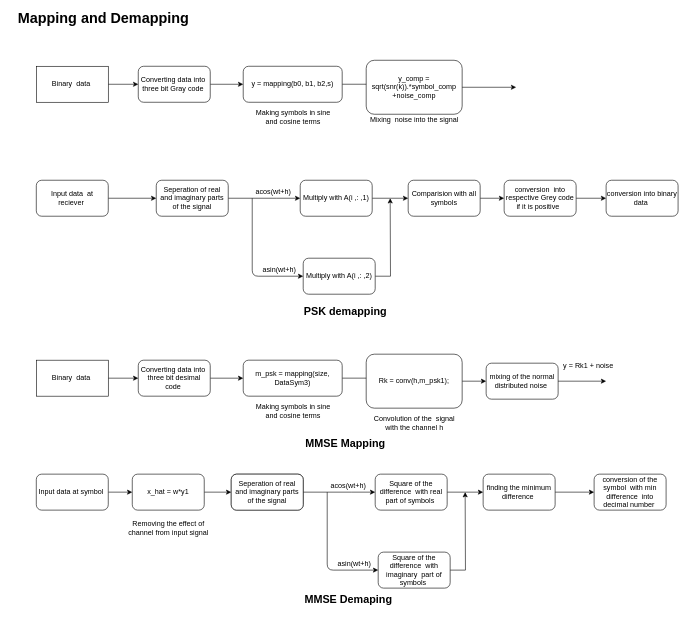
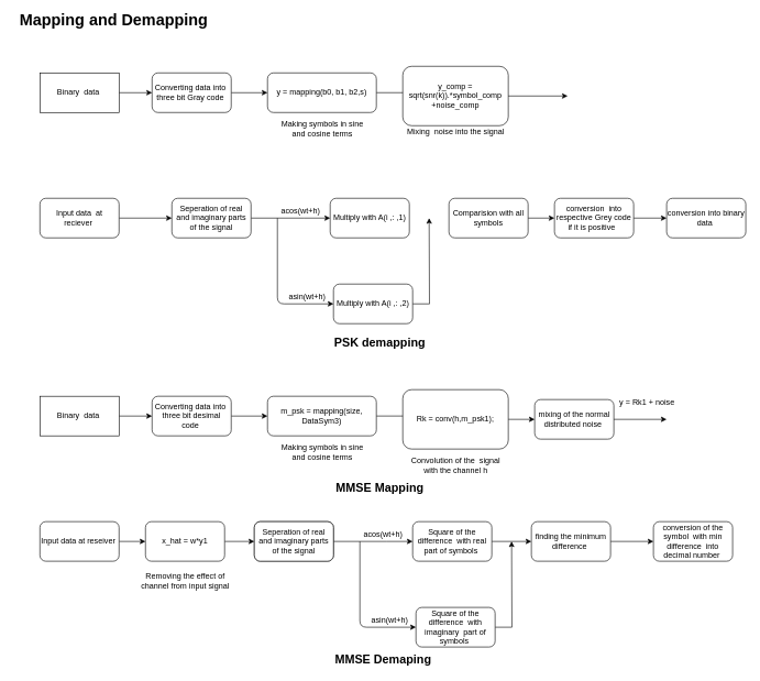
  <mxCell id="0" />
  <mxCell id="1" parent="0" />
  <mxCell id="2" style="edgeStyle=orthogonalEdgeStyle;rounded=0;orthogonalLoop=1;jettySize=auto;html=1;entryX=0;entryY=0.5;entryDx=0;entryDy=0;" parent="1" source="3" target="5" edge="1"><mxGeometry relative="1" as="geometry" /></mxCell>
  <mxCell id="3" value="Binary&amp;nbsp; data&amp;nbsp;" style="rounded=0;whiteSpace=wrap;html=1;" parent="1" vertex="1"><mxGeometry x="60" y="110" width="120" height="60" as="geometry" /></mxCell>
  <mxCell id="4" style="edgeStyle=orthogonalEdgeStyle;rounded=0;orthogonalLoop=1;jettySize=auto;html=1;entryX=0;entryY=0.5;entryDx=0;entryDy=0;" edge="1" parent="1" source="5" target="7"><mxGeometry relative="1" as="geometry" /></mxCell>
  <mxCell id="5" value="Converting data into&amp;nbsp; three bit Gray code&amp;nbsp;" style="rounded=1;whiteSpace=wrap;html=1;" parent="1" vertex="1"><mxGeometry x="230" y="110" width="120" height="60" as="geometry" /></mxCell>
  <mxCell id="6" style="edgeStyle=orthogonalEdgeStyle;rounded=0;orthogonalLoop=1;jettySize=auto;html=1;entryX=0.071;entryY=0.444;entryDx=0;entryDy=0;entryPerimeter=0;" edge="1" parent="1" source="7" target="8"><mxGeometry relative="1" as="geometry" /></mxCell>
  <mxCell id="7" value="y = mapping(b0, b1, b2,s)" style="rounded=1;whiteSpace=wrap;html=1;" parent="1" vertex="1"><mxGeometry x="405" y="110" width="165" height="60" as="geometry" /></mxCell>
  <mxCell id="8" value="y_comp = sqrt(snr(k)).*symbol_comp +noise_comp" style="rounded=1;whiteSpace=wrap;html=1;" parent="1" vertex="1"><mxGeometry x="610" y="100" width="160" height="90" as="geometry" /></mxCell>
  <mxCell id="9" style="edgeStyle=orthogonalEdgeStyle;rounded=0;orthogonalLoop=1;jettySize=auto;html=1;" parent="1" source="10" target="12" edge="1"><mxGeometry relative="1" as="geometry" /></mxCell>
  <mxCell id="10" value="Input data&amp;nbsp; at reciever&amp;nbsp;" style="rounded=1;whiteSpace=wrap;html=1;" parent="1" vertex="1"><mxGeometry x="60" y="300" width="120" height="60" as="geometry" /></mxCell>
  <mxCell id="11" style="edgeStyle=orthogonalEdgeStyle;rounded=0;orthogonalLoop=1;jettySize=auto;html=1;entryX=0;entryY=0.5;entryDx=0;entryDy=0;" parent="1" source="12" target="14" edge="1"><mxGeometry relative="1" as="geometry"><Array as="points"><mxPoint x="460" y="330" /><mxPoint x="460" y="330" /></Array></mxGeometry></mxCell>
  <mxCell id="12" value="Seperation of real and imaginary parts of the signal" style="rounded=1;whiteSpace=wrap;html=1;" parent="1" vertex="1"><mxGeometry x="260" y="300" width="120" height="60" as="geometry" /></mxCell>
- <mxCell id="13" style="edgeStyle=orthogonalEdgeStyle;rounded=0;orthogonalLoop=1;jettySize=auto;html=1;entryX=0;entryY=0.5;entryDx=0;entryDy=0;" parent="1" source="14" target="21" edge="1"><mxGeometry relative="1" as="geometry" /></mxCell>
  <mxCell id="14" value="Multiply with A(i ,: ,1)" style="rounded=1;whiteSpace=wrap;html=1;" parent="1" vertex="1"><mxGeometry x="500" y="300" width="120" height="60" as="geometry" /></mxCell>
  <mxCell id="15" style="edgeStyle=orthogonalEdgeStyle;rounded=0;orthogonalLoop=1;jettySize=auto;html=1;" parent="1" source="16" edge="1"><mxGeometry relative="1" as="geometry"><mxPoint x="650" y="330" as="targetPoint" /></mxGeometry></mxCell>
  <mxCell id="16" value="Multiply with A(i ,: ,2)" style="rounded=1;whiteSpace=wrap;html=1;" parent="1" vertex="1"><mxGeometry x="505" y="430" width="120" height="60" as="geometry" /></mxCell>
  <mxCell id="17" value="" style="endArrow=classic;html=1;entryX=0;entryY=0.5;entryDx=0;entryDy=0;" parent="1" target="16" edge="1"><mxGeometry width="50" height="50" relative="1" as="geometry"><mxPoint x="420" y="330" as="sourcePoint" /><mxPoint x="420" y="470" as="targetPoint" /><Array as="points"><mxPoint x="420" y="460" /></Array></mxGeometry></mxCell>
  <mxCell id="18" value="acos(wt+h)" style="text;html=1;align=center;verticalAlign=middle;resizable=0;points=[];autosize=1;" parent="1" vertex="1"><mxGeometry x="420" y="310" width="70" height="20" as="geometry" /></mxCell>
  <mxCell id="19" value="asin(wt+h)" style="text;html=1;align=center;verticalAlign=middle;resizable=0;points=[];autosize=1;" parent="1" vertex="1"><mxGeometry x="430" y="440" width="70" height="20" as="geometry" /></mxCell>
  <mxCell id="20" style="edgeStyle=orthogonalEdgeStyle;rounded=0;orthogonalLoop=1;jettySize=auto;html=1;entryX=0;entryY=0.5;entryDx=0;entryDy=0;" parent="1" source="21" target="23" edge="1"><mxGeometry relative="1" as="geometry" /></mxCell>
  <mxCell id="21" value="Comparision with all symbols" style="rounded=1;whiteSpace=wrap;html=1;" parent="1" vertex="1"><mxGeometry x="680" y="300" width="120" height="60" as="geometry" /></mxCell>
  <mxCell id="22" style="edgeStyle=orthogonalEdgeStyle;rounded=0;orthogonalLoop=1;jettySize=auto;html=1;entryX=0;entryY=0.5;entryDx=0;entryDy=0;" parent="1" source="23" target="24" edge="1"><mxGeometry relative="1" as="geometry" /></mxCell>
  <mxCell id="23" value="conversion&amp;nbsp; into respective Grey code if it is positive&amp;nbsp;&amp;nbsp;" style="rounded=1;whiteSpace=wrap;html=1;" parent="1" vertex="1"><mxGeometry x="840" y="300" width="120" height="60" as="geometry" /></mxCell>
  <mxCell id="24" value="conversion into binary data&amp;nbsp;" style="rounded=1;whiteSpace=wrap;html=1;" parent="1" vertex="1"><mxGeometry x="1010" y="300" width="120" height="60" as="geometry" /></mxCell>
  <mxCell id="25" value="Making symbols in sine&lt;br&gt;&amp;nbsp;and cosine terms&amp;nbsp;" style="text;html=1;align=center;verticalAlign=middle;resizable=0;points=[];autosize=1;" parent="1" vertex="1"><mxGeometry x="417.5" y="180" width="140" height="30" as="geometry" /></mxCell>
  <mxCell id="26" value="Mixing&amp;nbsp; noise into the signal" style="text;html=1;align=center;verticalAlign=middle;resizable=0;points=[];autosize=1;" parent="1" vertex="1"><mxGeometry x="610" y="190" width="160" height="20" as="geometry" /></mxCell>
  <mxCell id="27" style="edgeStyle=orthogonalEdgeStyle;rounded=0;orthogonalLoop=1;jettySize=auto;html=1;entryX=0;entryY=0.5;entryDx=0;entryDy=0;" edge="1" parent="1" source="28" target="30"><mxGeometry relative="1" as="geometry" /></mxCell>
  <mxCell id="28" value="Binary&amp;nbsp; data&amp;nbsp;" style="rounded=0;whiteSpace=wrap;html=1;" vertex="1" parent="1"><mxGeometry x="60" y="600" width="120" height="60" as="geometry" /></mxCell>
  <mxCell id="29" style="edgeStyle=orthogonalEdgeStyle;rounded=0;orthogonalLoop=1;jettySize=auto;html=1;entryX=0;entryY=0.5;entryDx=0;entryDy=0;" edge="1" parent="1" source="30" target="32"><mxGeometry relative="1" as="geometry" /></mxCell>
  <mxCell id="30" value="Converting data into&amp;nbsp; three bit desimal code&amp;nbsp;" style="rounded=1;whiteSpace=wrap;html=1;" vertex="1" parent="1"><mxGeometry x="230" y="600" width="120" height="60" as="geometry" /></mxCell>
  <mxCell id="31" style="edgeStyle=orthogonalEdgeStyle;rounded=0;orthogonalLoop=1;jettySize=auto;html=1;entryX=0.071;entryY=0.444;entryDx=0;entryDy=0;entryPerimeter=0;" edge="1" parent="1" source="32" target="34"><mxGeometry relative="1" as="geometry" /></mxCell>
  <mxCell id="32" value="m_psk = mapping(size, DataSym3)" style="rounded=1;whiteSpace=wrap;html=1;" vertex="1" parent="1"><mxGeometry x="405" y="600" width="165" height="60" as="geometry" /></mxCell>
  <mxCell id="33" style="edgeStyle=orthogonalEdgeStyle;rounded=0;orthogonalLoop=1;jettySize=auto;html=1;" edge="1" parent="1" source="34" target="37"><mxGeometry relative="1" as="geometry" /></mxCell>
  <mxCell id="34" value="Rk = conv(h,m_psk1);" style="rounded=1;whiteSpace=wrap;html=1;" vertex="1" parent="1"><mxGeometry x="610" y="590" width="160" height="90" as="geometry" /></mxCell>
  <mxCell id="35" value="Making symbols in sine&lt;br&gt;&amp;nbsp;and cosine terms&amp;nbsp;" style="text;html=1;align=center;verticalAlign=middle;resizable=0;points=[];autosize=1;" vertex="1" parent="1"><mxGeometry x="417.5" y="670" width="140" height="30" as="geometry" /></mxCell>
  <mxCell id="36" value="Convolution of the&amp;nbsp; signal &lt;br&gt;with the channel h" style="text;html=1;align=center;verticalAlign=middle;resizable=0;points=[];autosize=1;" vertex="1" parent="1"><mxGeometry x="615" y="690" width="150" height="30" as="geometry" /></mxCell>
  <mxCell id="37" value="mixing of the normal distributed noise&amp;nbsp;" style="rounded=1;whiteSpace=wrap;html=1;" vertex="1" parent="1"><mxGeometry x="810" y="605" width="120" height="60" as="geometry" /></mxCell>
  <mxCell id="38" value="" style="endArrow=classic;html=1;exitX=1;exitY=0.5;exitDx=0;exitDy=0;" edge="1" parent="1" source="37"><mxGeometry width="50" height="50" relative="1" as="geometry"><mxPoint x="940" y="630" as="sourcePoint" /><mxPoint x="1010" y="635" as="targetPoint" /></mxGeometry></mxCell>
  <mxCell id="39" value="y = Rk1 + noise" style="text;html=1;align=center;verticalAlign=middle;resizable=0;points=[];autosize=1;" vertex="1" parent="1"><mxGeometry x="930" y="600" width="100" height="20" as="geometry" /></mxCell>
  <mxCell id="40" style="edgeStyle=orthogonalEdgeStyle;rounded=0;orthogonalLoop=1;jettySize=auto;html=1;entryX=0;entryY=0.5;entryDx=0;entryDy=0;" edge="1" parent="1" source="41" target="43"><mxGeometry relative="1" as="geometry" /></mxCell>
- <mxCell id="41" value="Input data at symbol&amp;nbsp;" style="rounded=1;whiteSpace=wrap;html=1;" vertex="1" parent="1"><mxGeometry x="60" y="790" width="120" height="60" as="geometry" /></mxCell>
+ <mxCell id="41" value="Input data at reseiver&amp;nbsp;" style="rounded=1;whiteSpace=wrap;html=1;" vertex="1" parent="1"><mxGeometry x="60" y="790" width="120" height="60" as="geometry" /></mxCell>
  <mxCell id="42" style="edgeStyle=orthogonalEdgeStyle;rounded=0;orthogonalLoop=1;jettySize=auto;html=1;entryX=0;entryY=0.5;entryDx=0;entryDy=0;" edge="1" parent="1" source="43" target="45"><mxGeometry relative="1" as="geometry" /></mxCell>
  <mxCell id="43" value="x_hat = w*y1" style="rounded=1;whiteSpace=wrap;html=1;" vertex="1" parent="1"><mxGeometry x="220" y="790" width="120" height="60" as="geometry" /></mxCell>
  <mxCell id="44" value="Removing the effect of &lt;br&gt;channel from input signal" style="text;html=1;align=center;verticalAlign=middle;resizable=0;points=[];autosize=1;" vertex="1" parent="1"><mxGeometry x="205" y="865" width="150" height="30" as="geometry" /></mxCell>
  <mxCell id="45" value="" style="rounded=1;whiteSpace=wrap;html=1;" vertex="1" parent="1"><mxGeometry x="385" y="790" width="120" height="60" as="geometry" /></mxCell>
  <mxCell id="46" style="edgeStyle=orthogonalEdgeStyle;rounded=0;orthogonalLoop=1;jettySize=auto;html=1;entryX=0;entryY=0.5;entryDx=0;entryDy=0;" edge="1" parent="1" source="47" target="49"><mxGeometry relative="1" as="geometry"><Array as="points"><mxPoint x="585" y="820" /><mxPoint x="585" y="820" /></Array></mxGeometry></mxCell>
  <mxCell id="47" value="Seperation of real and imaginary parts of the signal" style="rounded=1;whiteSpace=wrap;html=1;" vertex="1" parent="1"><mxGeometry x="385" y="790" width="120" height="60" as="geometry" /></mxCell>
  <mxCell id="48" style="edgeStyle=orthogonalEdgeStyle;rounded=0;orthogonalLoop=1;jettySize=auto;html=1;entryX=0;entryY=0.5;entryDx=0;entryDy=0;" edge="1" parent="1" source="49" target="56"><mxGeometry relative="1" as="geometry" /></mxCell>
  <mxCell id="49" value="Square of the difference&amp;nbsp; with real part of symbols&amp;nbsp;" style="rounded=1;whiteSpace=wrap;html=1;" vertex="1" parent="1"><mxGeometry x="625" y="790" width="120" height="60" as="geometry" /></mxCell>
  <mxCell id="50" style="edgeStyle=orthogonalEdgeStyle;rounded=0;orthogonalLoop=1;jettySize=auto;html=1;" edge="1" parent="1" source="51"><mxGeometry relative="1" as="geometry"><mxPoint x="775" y="820" as="targetPoint" /></mxGeometry></mxCell>
  <mxCell id="51" value="Square of the difference&amp;nbsp; with imaginary&amp;nbsp; part of symbols&amp;nbsp;" style="rounded=1;whiteSpace=wrap;html=1;" vertex="1" parent="1"><mxGeometry x="630" y="920" width="120" height="60" as="geometry" /></mxCell>
  <mxCell id="52" value="" style="endArrow=classic;html=1;entryX=0;entryY=0.5;entryDx=0;entryDy=0;" edge="1" parent="1" target="51"><mxGeometry width="50" height="50" relative="1" as="geometry"><mxPoint x="545" y="820" as="sourcePoint" /><mxPoint x="545" y="960" as="targetPoint" /><Array as="points"><mxPoint x="545" y="950" /></Array></mxGeometry></mxCell>
  <mxCell id="53" value="acos(wt+h)" style="text;html=1;align=center;verticalAlign=middle;resizable=0;points=[];autosize=1;" vertex="1" parent="1"><mxGeometry x="545" y="800" width="70" height="20" as="geometry" /></mxCell>
  <mxCell id="54" value="asin(wt+h)" style="text;html=1;align=center;verticalAlign=middle;resizable=0;points=[];autosize=1;" vertex="1" parent="1"><mxGeometry x="555" y="930" width="70" height="20" as="geometry" /></mxCell>
  <mxCell id="55" style="edgeStyle=orthogonalEdgeStyle;rounded=0;orthogonalLoop=1;jettySize=auto;html=1;" edge="1" parent="1" source="56" target="57"><mxGeometry relative="1" as="geometry" /></mxCell>
  <mxCell id="56" value="finding the minimum difference&amp;nbsp;" style="rounded=1;whiteSpace=wrap;html=1;" vertex="1" parent="1"><mxGeometry x="805" y="790" width="120" height="60" as="geometry" /></mxCell>
  <mxCell id="57" value="conversion of the symbol&amp;nbsp; with min difference&amp;nbsp; into decimal number&amp;nbsp;" style="rounded=1;whiteSpace=wrap;html=1;" vertex="1" parent="1"><mxGeometry x="990" y="790" width="120" height="60" as="geometry" /></mxCell>
  <mxCell id="58" value="&lt;b&gt;&lt;font style=&quot;font-size: 24px&quot;&gt;Mapping and Demapping&amp;nbsp;&lt;/font&gt;&lt;/b&gt;" style="text;html=1;align=center;verticalAlign=middle;resizable=0;points=[];autosize=1;" vertex="1" parent="1"><mxGeometry x="20" y="20" width="310" height="20" as="geometry" /></mxCell>
  <mxCell id="59" value="&lt;font style=&quot;font-size: 18px&quot;&gt;&lt;b&gt;PSK demapping&lt;/b&gt;&lt;/font&gt;" style="text;html=1;align=center;verticalAlign=middle;resizable=0;points=[];autosize=1;" vertex="1" parent="1"><mxGeometry x="500" y="510" width="150" height="20" as="geometry" /></mxCell>
  <mxCell id="60" value="" style="endArrow=classic;html=1;exitX=1;exitY=0.5;exitDx=0;exitDy=0;" edge="1" parent="1" source="8"><mxGeometry width="50" height="50" relative="1" as="geometry"><mxPoint x="800" y="160" as="sourcePoint" /><mxPoint x="860" y="145" as="targetPoint" /></mxGeometry></mxCell>
  <mxCell id="61" value="&lt;font style=&quot;font-size: 18px&quot;&gt;&lt;b&gt;MMSE Mapping&lt;/b&gt;&lt;/font&gt;" style="text;html=1;align=center;verticalAlign=middle;resizable=0;points=[];autosize=1;" vertex="1" parent="1"><mxGeometry x="500" y="730" width="150" height="20" as="geometry" /></mxCell>
  <mxCell id="62" value="&lt;font style=&quot;font-size: 18px&quot;&gt;&lt;b&gt;MMSE Demaping&lt;/b&gt;&lt;/font&gt;" style="text;html=1;align=center;verticalAlign=middle;resizable=0;points=[];autosize=1;" vertex="1" parent="1"><mxGeometry x="500" y="990" width="160" height="20" as="geometry" /></mxCell>
